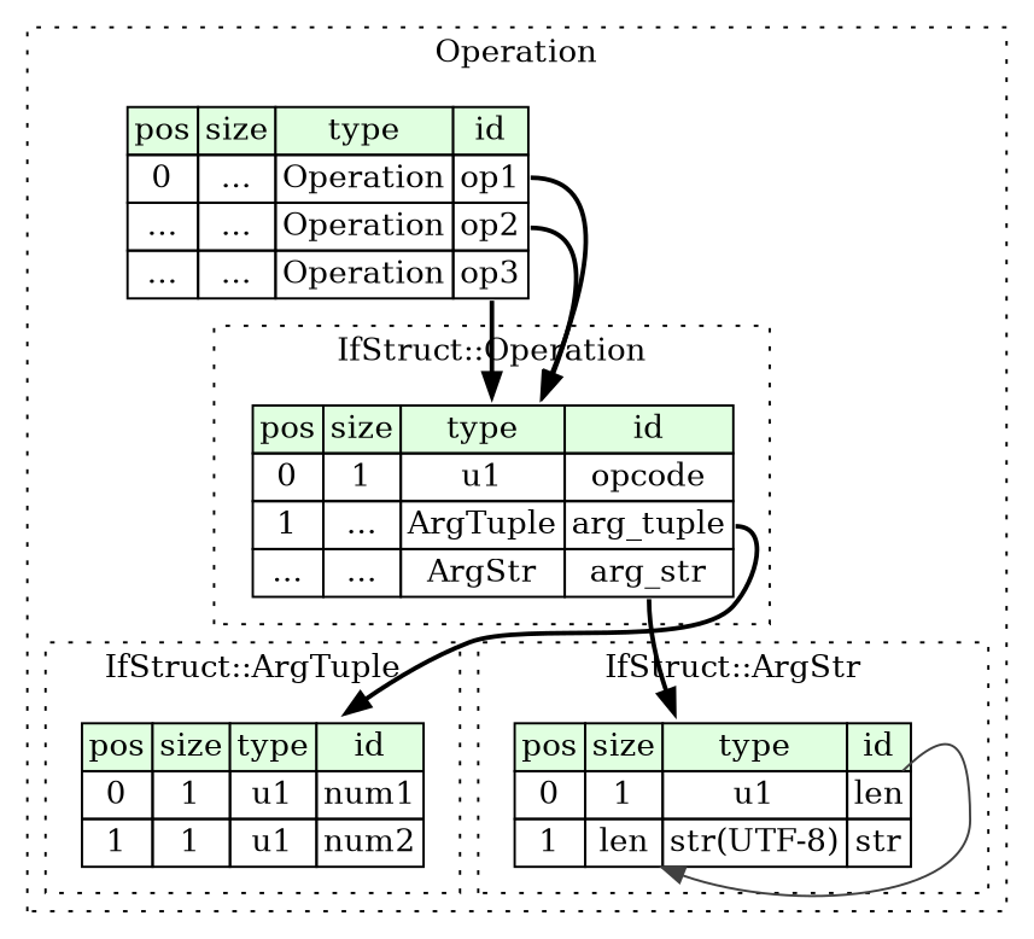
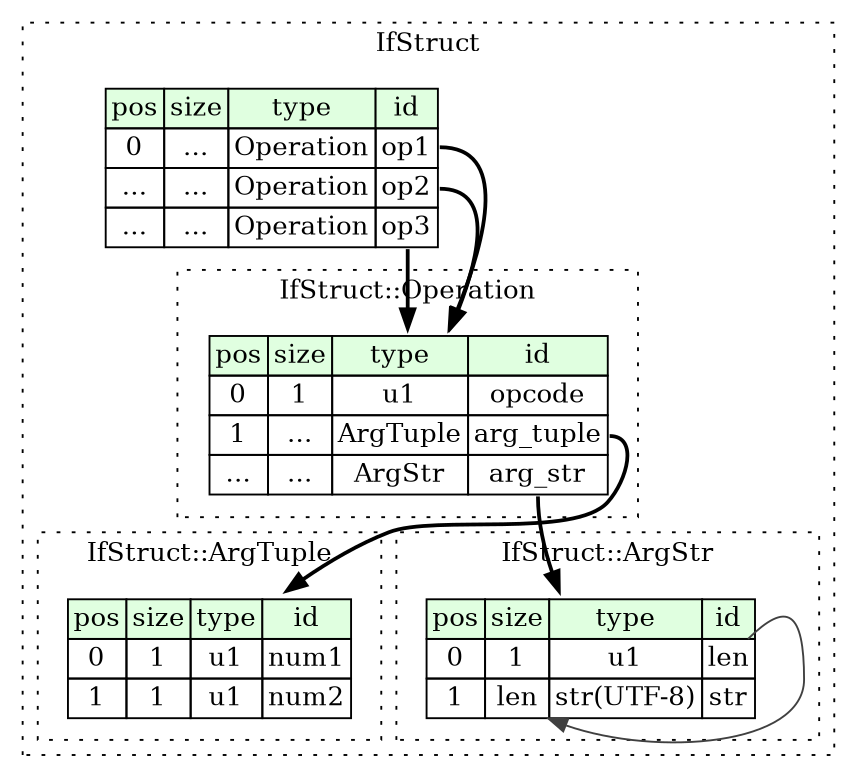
  digraph {
    rankdir=TB
    node [shape=plaintext]
    edge [style=bold]
    n1 [label=<<TABLE BORDER="0" CELLBORDER="1" CELLSPACING="0"> 				<TR><TD BGCOLOR="#E0FFE0">pos</TD><TD BGCOLOR="#E0FFE0">size</TD><TD BGCOLOR="#E0FFE0">type</TD><TD BGCOLOR="#E0FFE0">id</TD></TR> 				<TR><TD PORT="opcode_pos">0</TD><TD PORT="opcode_size">1</TD><TD>u1</TD><TD PORT="opcode_type">opcode</TD></TR> 				<TR><TD PORT="arg_tuple_pos">1</TD><TD PORT="arg_tuple_size">...</TD><TD>ArgTuple</TD><TD PORT="arg_tuple_type">arg_tuple</TD></TR> 				<TR><TD PORT="arg_str_pos">...</TD><TD PORT="arg_str_size">...</TD><TD>ArgStr</TD><TD PORT="arg_str_type">arg_str</TD></TR> 			</TABLE>>]
    n2 [label=<<TABLE BORDER="0" CELLBORDER="1" CELLSPACING="0"> 				<TR><TD BGCOLOR="#E0FFE0">pos</TD><TD BGCOLOR="#E0FFE0">size</TD><TD BGCOLOR="#E0FFE0">type</TD><TD BGCOLOR="#E0FFE0">id</TD></TR> 				<TR><TD PORT="num1_pos">0</TD><TD PORT="num1_size">1</TD><TD>u1</TD><TD PORT="num1_type">num1</TD></TR> 				<TR><TD PORT="num2_pos">1</TD><TD PORT="num2_size">1</TD><TD>u1</TD><TD PORT="num2_type">num2</TD></TR> 			</TABLE>>]
    n3 [label=<<TABLE BORDER="0" CELLBORDER="1" CELLSPACING="0"> 				<TR><TD BGCOLOR="#E0FFE0">pos</TD><TD BGCOLOR="#E0FFE0">size</TD><TD BGCOLOR="#E0FFE0">type</TD><TD BGCOLOR="#E0FFE0">id</TD></TR> 				<TR><TD PORT="len_pos">0</TD><TD PORT="len_size">1</TD><TD>u1</TD><TD PORT="len_type">len</TD></TR> 				<TR><TD PORT="str_pos">1</TD><TD PORT="str_size">len</TD><TD>str(UTF-8)</TD><TD PORT="str_type">str</TD></TR> 			</TABLE>>]
    n4 [label=<<TABLE BORDER="0" CELLBORDER="1" CELLSPACING="0"> 			<TR><TD BGCOLOR="#E0FFE0">pos</TD><TD BGCOLOR="#E0FFE0">size</TD><TD BGCOLOR="#E0FFE0">type</TD><TD BGCOLOR="#E0FFE0">id</TD></TR> 			<TR><TD PORT="op1_pos">0</TD><TD PORT="op1_size">...</TD><TD>Operation</TD><TD PORT="op1_type">op1</TD></TR> 			<TR><TD PORT="op2_pos">...</TD><TD PORT="op2_size">...</TD><TD>Operation</TD><TD PORT="op2_type">op2</TD></TR> 			<TR><TD PORT="op3_pos">...</TD><TD PORT="op3_size">...</TD><TD>Operation</TD><TD PORT="op3_type">op3</TD></TR> 		</TABLE>>]
    subgraph cluster_1 {
-     label=Operation
+     label=IfStruct
      style=dotted
      n4
      subgraph cluster_2 {
        label="IfStruct::Operation"
        style=dotted
        n1
      }
      subgraph cluster_3 {
        label="IfStruct::ArgTuple"
        style=dotted
        n2
      }
      subgraph cluster_4 {
        label="IfStruct::ArgStr"
        style=dotted
        n3
      }
    }
    n1 -> n2 [tailport=arg_tuple_type]
    n1 -> n3 [tailport=arg_str_type]
    n3 -> n3 [color="#404040" headport=str_size tailport=len_type style=""]
    n4 -> n1 [tailport=op1_type]
    n4 -> n1 [tailport=op2_type]
    n4 -> n1 [tailport=op3_type]
  }
